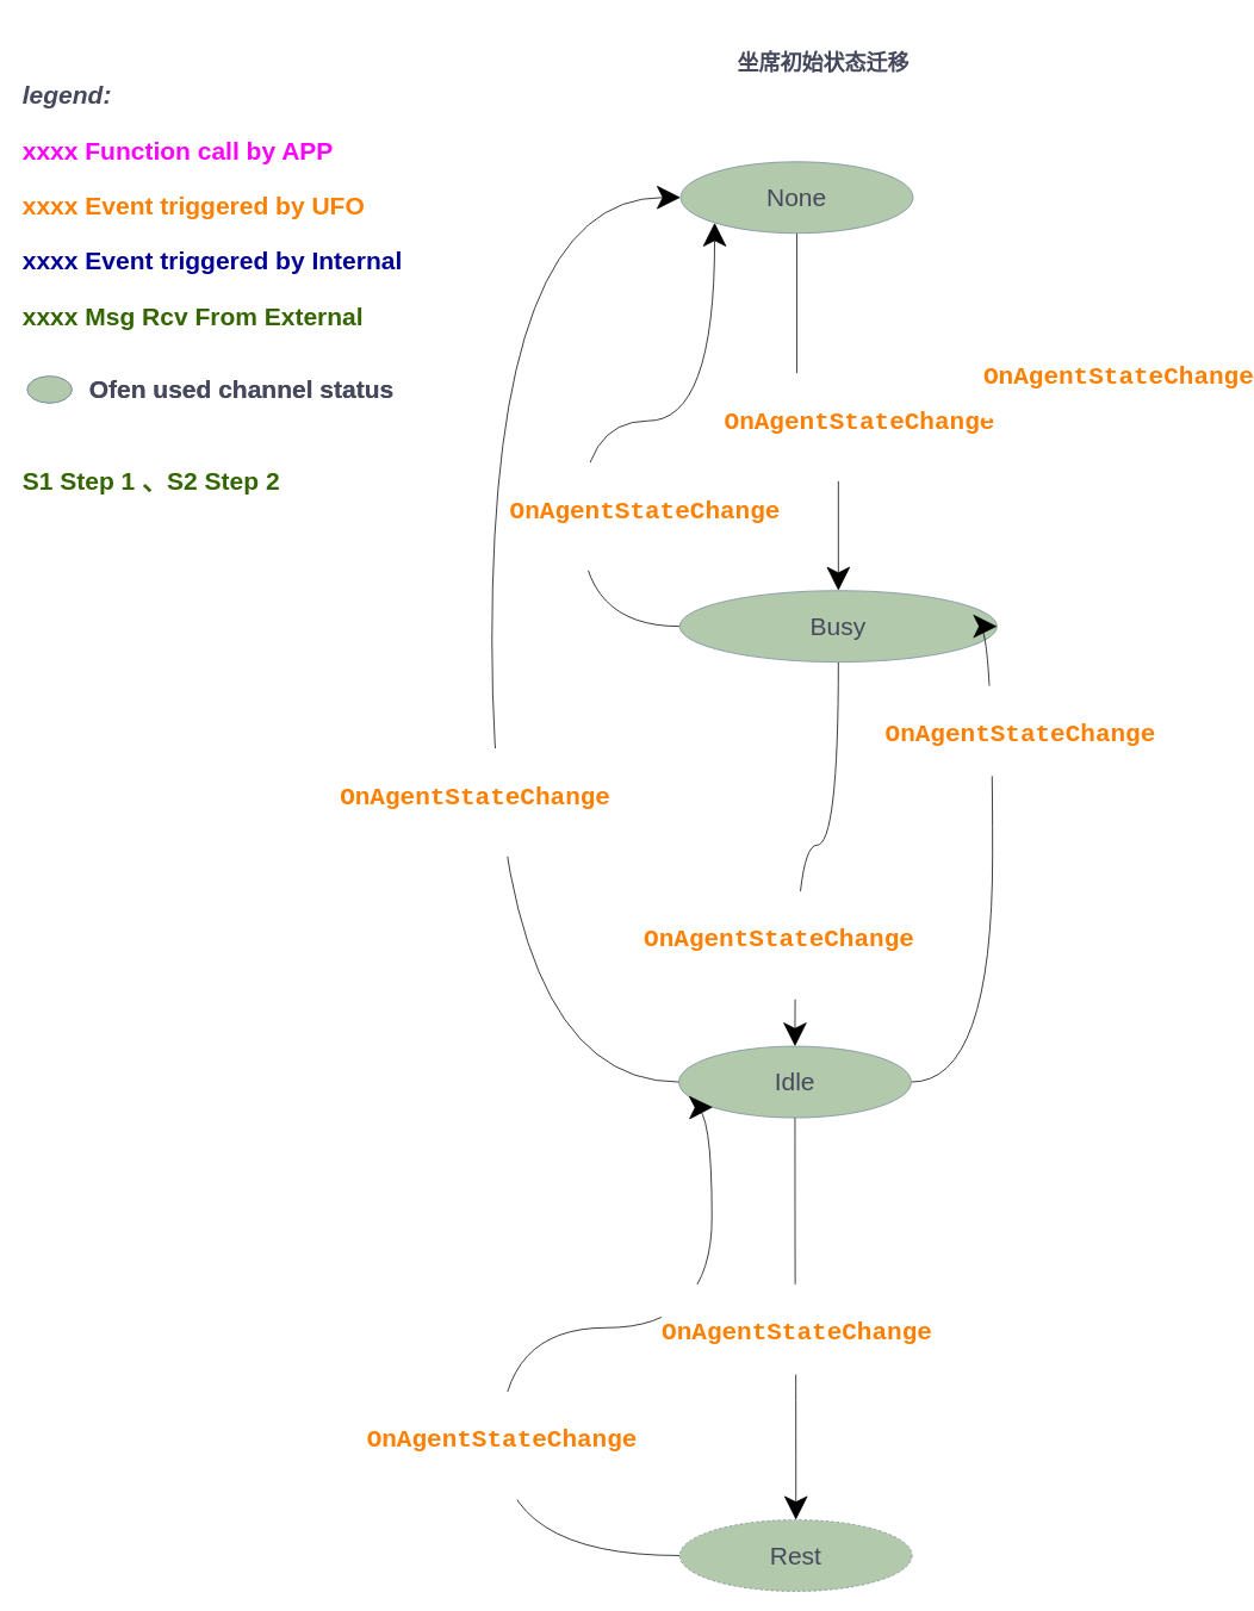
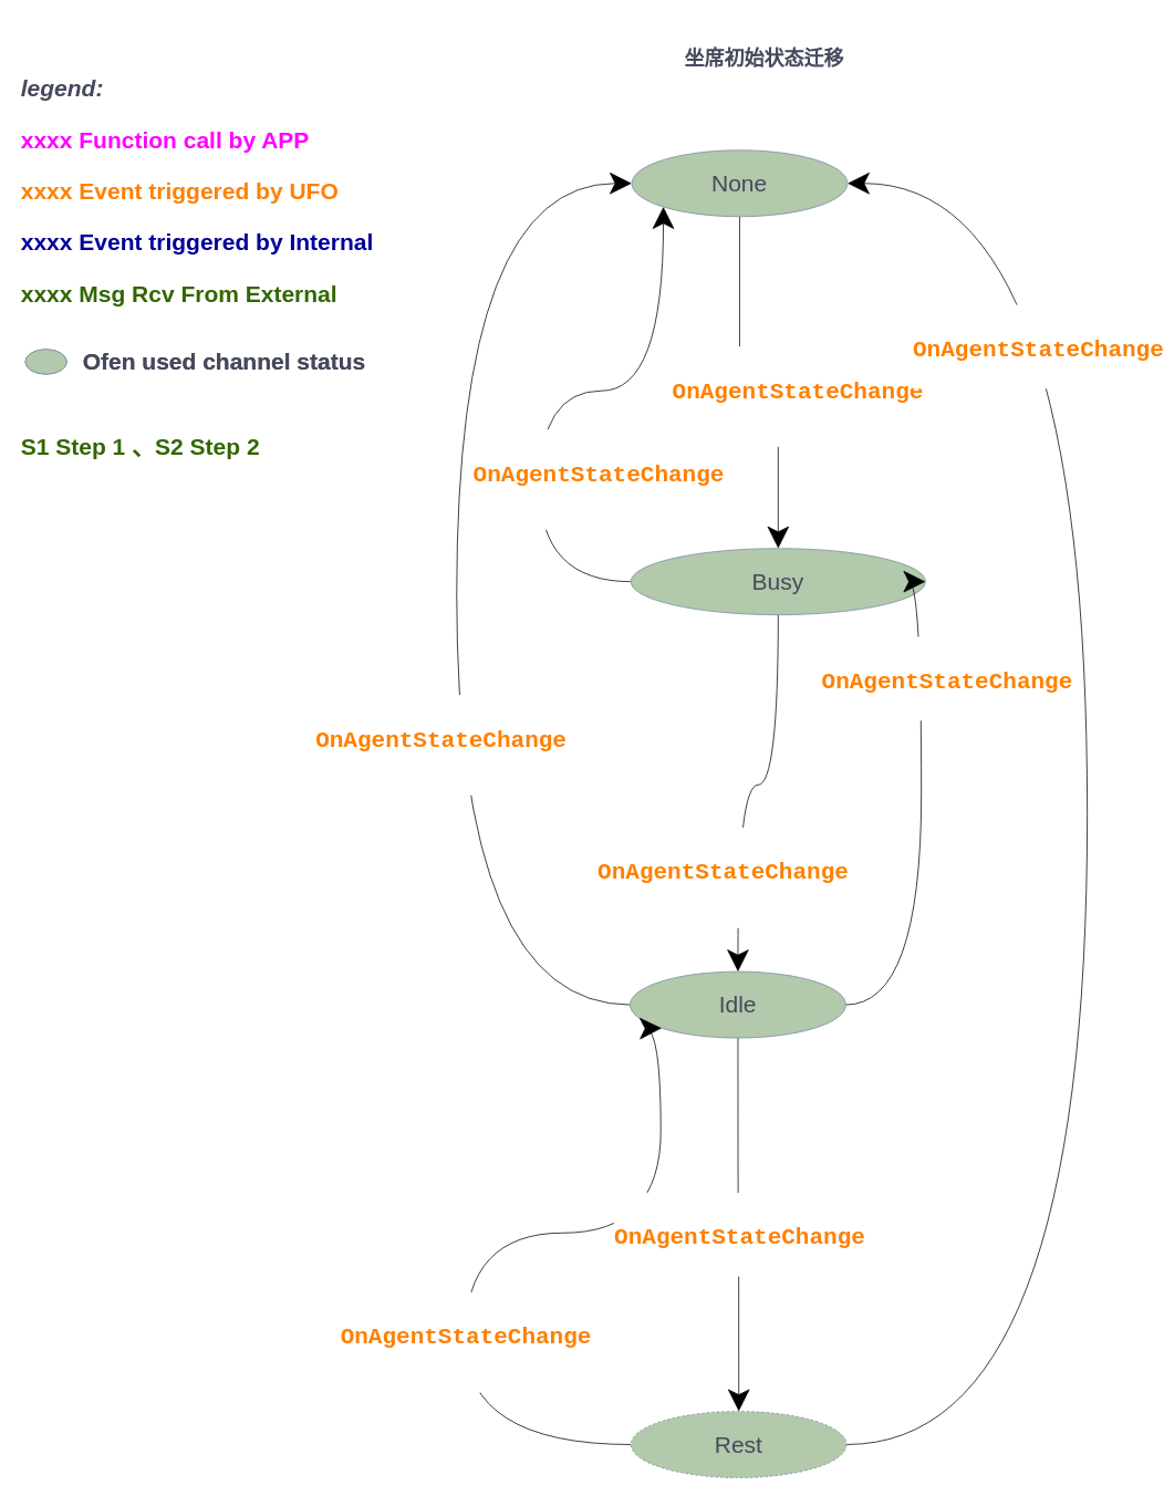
  <mxCell id="0" />
  <mxCell id="1" parent="0" />
  <mxCell id="2" value="&lt;h1 style=&quot;font-size: 28px&quot;&gt;&lt;font style=&quot;font-size: 28px&quot;&gt;&lt;br&gt;&lt;/font&gt;&lt;/h1&gt;&lt;p style=&quot;font-size: 28px&quot;&gt;&lt;font style=&quot;font-size: 28px&quot;&gt;&lt;b&gt;&lt;i&gt;legend:&lt;/i&gt;&lt;/b&gt;&lt;/font&gt;&lt;/p&gt;&lt;p style=&quot;font-size: 28px&quot;&gt;&lt;font color=&quot;#ff00ff&quot; style=&quot;font-size: 28px&quot;&gt;&lt;b&gt;xxxx Function call by APP&lt;/b&gt;&lt;/font&gt;&lt;/p&gt;&lt;p style=&quot;font-size: 28px&quot;&gt;&lt;font style=&quot;font-size: 28px&quot;&gt;&lt;b style=&quot;color: rgb(255 , 128 , 0)&quot;&gt;xxxx Event triggered&amp;nbsp;by UFO&lt;/b&gt;&lt;font color=&quot;#ff00ff&quot; style=&quot;font-size: 28px&quot;&gt;&lt;b&gt;&lt;br&gt;&lt;/b&gt;&lt;/font&gt;&lt;/font&gt;&lt;/p&gt;&lt;p style=&quot;font-size: 28px&quot;&gt;&lt;b&gt;&lt;font style=&quot;font-size: 28px&quot;&gt;&lt;font color=&quot;#000099&quot; style=&quot;font-size: 28px&quot;&gt;xxxx Event triggered&amp;nbsp;by Internal&lt;/font&gt;&lt;font color=&quot;#ff00ff&quot; style=&quot;font-size: 28px&quot;&gt;&lt;br&gt;&lt;/font&gt;&lt;/font&gt;&lt;/b&gt;&lt;/p&gt;&lt;p style=&quot;font-size: 28px&quot;&gt;&lt;font color=&quot;#336600&quot; style=&quot;font-size: 28px&quot;&gt;&lt;b&gt;xxxx Msg Rcv From External&lt;/b&gt;&lt;/font&gt;&lt;/p&gt;&lt;p style=&quot;font-size: 28px&quot;&gt;&lt;font color=&quot;#336600&quot; style=&quot;font-size: 28px&quot;&gt;&lt;b&gt;&lt;br&gt;&lt;/b&gt;&lt;/font&gt;&lt;/p&gt;&lt;p style=&quot;font-size: 28px&quot;&gt;&lt;font color=&quot;#336600&quot; style=&quot;font-size: 28px&quot;&gt;&lt;b&gt;&lt;br&gt;&lt;/b&gt;&lt;/font&gt;&lt;/p&gt;&lt;p style=&quot;font-size: 28px&quot;&gt;&lt;font color=&quot;#336600&quot; style=&quot;font-size: 28px&quot;&gt;&lt;b&gt;S1 Step 1 、S2 Step 2&lt;/b&gt;&lt;/font&gt;&lt;/p&gt;&lt;p style=&quot;font-size: 28px&quot;&gt;&lt;font style=&quot;font-size: 28px&quot;&gt;&lt;br&gt;&lt;/font&gt;&lt;/p&gt;&lt;p style=&quot;font-size: 28px&quot;&gt;&lt;font color=&quot;#ff8000&quot; style=&quot;font-size: 28px&quot;&gt;&lt;br&gt;&lt;/font&gt;&lt;/p&gt;&lt;p style=&quot;font-size: 28px&quot;&gt;&lt;font color=&quot;#ff8000&quot; style=&quot;font-size: 28px&quot;&gt;&lt;br&gt;&lt;/font&gt;&lt;/p&gt;&lt;p style=&quot;font-size: 28px&quot;&gt;&lt;br&gt;&lt;/p&gt;" style="text;html=1;strokeColor=none;fillColor=none;spacing=5;spacingTop=-20;whiteSpace=wrap;overflow=hidden;rounded=0;fontColor=#46495D;" parent="1" vertex="1"><mxGeometry x="20" y="20" width="661" height="560" as="geometry" /></mxCell>
  <mxCell id="3" value="&lt;font size=&quot;1&quot;&gt;&lt;b style=&quot;font-size: 28px&quot;&gt;Ofen used channel status&lt;/b&gt;&lt;/font&gt;" style="text;html=1;align=center;verticalAlign=middle;whiteSpace=wrap;rounded=0;strokeWidth=5;fontColor=#46495D;" parent="1" vertex="1"><mxGeometry x="70" y="420" width="400" height="30" as="geometry" /></mxCell>
  <mxCell id="4" value="" style="ellipse;whiteSpace=wrap;html=1;fillColor=#B2C9AB;strokeColor=#788AA3;strokeWidth=1;fontColor=#46495D;" parent="1" vertex="1"><mxGeometry x="30" y="420" width="50" height="30" as="geometry" /></mxCell>
  <mxCell id="5" style="edgeStyle=orthogonalEdgeStyle;curved=1;rounded=0;orthogonalLoop=1;jettySize=auto;html=1;entryX=0;entryY=1;entryDx=0;entryDy=0;endSize=24;" edge="1" parent="1" source="7" target="23"><mxGeometry relative="1" as="geometry"><Array as="points"><mxPoint x="650" y="700" /><mxPoint x="650" y="470" /><mxPoint x="799" y="470" /></Array></mxGeometry></mxCell>
  <mxCell id="6" style="edgeStyle=orthogonalEdgeStyle;curved=1;rounded=0;orthogonalLoop=1;jettySize=auto;html=1;endSize=24;" edge="1" parent="1" source="7" target="14"><mxGeometry relative="1" as="geometry" /></mxCell>
  <mxCell id="7" value="&lt;span style=&quot;font-size: 28px&quot;&gt;Busy&lt;/span&gt;" style="ellipse;whiteSpace=wrap;html=1;fillColor=#B2C9AB;strokeColor=#788AA3;fontColor=#46495D;" parent="1" vertex="1"><mxGeometry x="760" y="660" width="355" height="80" as="geometry" /></mxCell>
  <mxCell id="8" value="&lt;h1&gt;坐席初始状态迁移&lt;/h1&gt;&lt;p style=&quot;font-size: 20px&quot;&gt;&lt;br&gt;&lt;/p&gt;&lt;p style=&quot;font-size: 20px&quot;&gt;&lt;br&gt;&lt;/p&gt;&lt;p&gt;&lt;font color=&quot;#ff8000&quot;&gt;&lt;br&gt;&lt;/font&gt;&lt;/p&gt;&lt;p&gt;&lt;font color=&quot;#ff8000&quot;&gt;&lt;br&gt;&lt;/font&gt;&lt;/p&gt;&lt;p&gt;&lt;br&gt;&lt;/p&gt;" style="text;html=1;strokeColor=none;fillColor=none;spacing=5;spacingTop=-20;whiteSpace=wrap;overflow=hidden;rounded=0;fontColor=#46495D;" parent="1" vertex="1"><mxGeometry x="820" y="50" width="250" height="60" as="geometry" /></mxCell>
  <mxCell id="9" value="&lt;font size=&quot;1&quot;&gt;&lt;b style=&quot;font-size: 28px&quot;&gt;Ofen used channel status&lt;/b&gt;&lt;/font&gt;" style="text;html=1;align=center;verticalAlign=middle;whiteSpace=wrap;rounded=0;strokeWidth=5;fontColor=#46495D;" parent="1" vertex="1"><mxGeometry x="70" y="420" width="400" height="30" as="geometry" /></mxCell>
  <mxCell id="10" value="" style="ellipse;whiteSpace=wrap;html=1;fillColor=#B2C9AB;strokeColor=#788AA3;strokeWidth=1;fontColor=#46495D;" parent="1" vertex="1"><mxGeometry x="30" y="420" width="50" height="30" as="geometry" /></mxCell>
  <mxCell id="11" style="edgeStyle=orthogonalEdgeStyle;curved=1;rounded=0;orthogonalLoop=1;jettySize=auto;html=1;entryX=0;entryY=0.5;entryDx=0;entryDy=0;endSize=24;" edge="1" parent="1" source="14" target="23"><mxGeometry relative="1" as="geometry"><Array as="points"><mxPoint x="550" y="1210" /><mxPoint x="550" y="220" /></Array></mxGeometry></mxCell>
  <mxCell id="12" style="edgeStyle=orthogonalEdgeStyle;curved=1;rounded=0;orthogonalLoop=1;jettySize=auto;html=1;endSize=24;" edge="1" parent="1" source="14" target="19"><mxGeometry relative="1" as="geometry" /></mxCell>
  <mxCell id="13" style="edgeStyle=orthogonalEdgeStyle;curved=1;rounded=0;orthogonalLoop=1;jettySize=auto;html=1;entryX=1;entryY=0.5;entryDx=0;entryDy=0;endSize=24;exitX=1;exitY=0.5;exitDx=0;exitDy=0;" edge="1" parent="1" source="14" target="7"><mxGeometry relative="1" as="geometry"><Array as="points"><mxPoint x="1110" y="1210" /><mxPoint x="1110" y="700" /></Array></mxGeometry></mxCell>
  <mxCell id="14" value="&lt;span style=&quot;font-size: 28px&quot;&gt;Idle&lt;/span&gt;" style="ellipse;whiteSpace=wrap;html=1;fillColor=#B2C9AB;strokeColor=#788AA3;fontColor=#46495D;" parent="1" vertex="1"><mxGeometry x="759" y="1170" width="260" height="80" as="geometry" /></mxCell>
  <mxCell id="15" value="&lt;div style=&quot;font-family: &amp;#34;consolas&amp;#34; , &amp;#34;courier new&amp;#34; , monospace ; line-height: 19px ; font-size: 28px&quot;&gt;&lt;div style=&quot;font-family: &amp;#34;consolas&amp;#34; , &amp;#34;courier new&amp;#34; , monospace ; line-height: 19px&quot;&gt;&lt;h1 class=&quot;topictitle1&quot;&gt;&lt;span style=&quot;color: rgb(255 , 128 , 0) ; font-size: 28px&quot;&gt;OnAgentStateChange&lt;/span&gt;&lt;br&gt;&lt;/h1&gt;&lt;div&gt;&lt;br&gt;&lt;/div&gt;&lt;/div&gt;&lt;/div&gt;" style="edgeLabel;html=1;align=center;verticalAlign=middle;resizable=0;points=[];fontSize=15;fontColor=#46495D;fontStyle=1;" parent="1" vertex="1" connectable="0"><mxGeometry x="550" y="850" as="geometry"><mxPoint x="320" y="206" as="offset" /></mxGeometry></mxCell>
+ <mxCell id="16" style="edgeStyle=orthogonalEdgeStyle;curved=1;rounded=0;orthogonalLoop=1;jettySize=auto;html=1;entryX=1;entryY=0.5;entryDx=0;entryDy=0;endSize=24;" edge="1" parent="1" source="19" target="23"><mxGeometry relative="1" as="geometry"><Array as="points"><mxPoint x="1310" y="1740" /><mxPoint x="1310" y="220" /></Array></mxGeometry></mxCell>
  <mxCell id="17" value="&lt;div style=&quot;font-family: &amp;#34;consolas&amp;#34; , &amp;#34;courier new&amp;#34; , monospace ; line-height: 19px ; font-size: 28px&quot;&gt;&lt;div style=&quot;font-family: &amp;#34;consolas&amp;#34; , &amp;#34;courier new&amp;#34; , monospace ; line-height: 19px&quot;&gt;&lt;h1 class=&quot;topictitle1&quot;&gt;&lt;span style=&quot;color: rgb(255 , 128 , 0) ; font-size: 28px&quot;&gt;OnAgentStateChange&lt;/span&gt;&lt;br&gt;&lt;/h1&gt;&lt;/div&gt;&lt;/div&gt;" style="edgeLabel;html=1;align=center;verticalAlign=middle;resizable=0;points=[];fontSize=15;fontColor=#46495D;fontStyle=1;" parent="1" vertex="1" connectable="0"><mxGeometry x="820" y="610" as="geometry"><mxPoint x="320" y="206" as="offset" /></mxGeometry></mxCell>
  <mxCell id="18" style="edgeStyle=orthogonalEdgeStyle;curved=1;rounded=0;orthogonalLoop=1;jettySize=auto;html=1;entryX=0;entryY=1;entryDx=0;entryDy=0;endSize=24;" edge="1" parent="1" source="19" target="14"><mxGeometry relative="1" as="geometry"><Array as="points"><mxPoint x="560" y="1740" /><mxPoint x="560" y="1485" /><mxPoint x="796" y="1485" /></Array></mxGeometry></mxCell>
  <mxCell id="19" value="&lt;span style=&quot;font-size: 28px&quot;&gt;Rest&lt;/span&gt;" style="ellipse;whiteSpace=wrap;html=1;fillColor=#B2C9AB;strokeColor=#788AA3;fontColor=#46495D;dashed=1;" parent="1" vertex="1"><mxGeometry x="760" y="1700" width="260" height="80" as="geometry" /></mxCell>
  <mxCell id="20" value="&lt;div style=&quot;font-family: &amp;#34;consolas&amp;#34; , &amp;#34;courier new&amp;#34; , monospace ; line-height: 19px ; font-size: 28px&quot;&gt;&lt;div style=&quot;font-family: &amp;#34;consolas&amp;#34; , &amp;#34;courier new&amp;#34; , monospace ; line-height: 19px&quot;&gt;&lt;h1 class=&quot;topictitle1&quot;&gt;&lt;span style=&quot;color: rgb(255 , 128 , 0) ; font-size: 28px&quot;&gt;OnAgentStateChange&lt;/span&gt;&lt;br&gt;&lt;/h1&gt;&lt;/div&gt;&lt;/div&gt;" style="edgeLabel;html=1;align=center;verticalAlign=middle;resizable=0;points=[];fontSize=15;fontColor=#46495D;fontStyle=1;" parent="1" vertex="1" connectable="0"><mxGeometry x="570" y="1280" as="geometry"><mxPoint x="320" y="206" as="offset" /></mxGeometry></mxCell>
  <mxCell id="21" value="&lt;div style=&quot;font-family: &amp;#34;consolas&amp;#34; , &amp;#34;courier new&amp;#34; , monospace ; line-height: 19px ; font-size: 28px&quot;&gt;&lt;div style=&quot;font-family: &amp;#34;consolas&amp;#34; , &amp;#34;courier new&amp;#34; , monospace ; line-height: 19px&quot;&gt;&lt;h1 class=&quot;topictitle1&quot;&gt;&lt;span style=&quot;color: rgb(255 , 128 , 0) ; font-size: 28px&quot;&gt;OnAgentStateChange&lt;/span&gt;&lt;br&gt;&lt;/h1&gt;&lt;div&gt;&lt;br&gt;&lt;/div&gt;&lt;/div&gt;&lt;/div&gt;" style="edgeLabel;html=1;align=center;verticalAlign=middle;resizable=0;points=[];fontSize=15;fontColor=#46495D;fontStyle=1;" parent="1" vertex="1" connectable="0"><mxGeometry x="240" y="1410" as="geometry"><mxPoint x="320" y="206" as="offset" /></mxGeometry></mxCell>
  <mxCell id="22" style="edgeStyle=orthogonalEdgeStyle;rounded=0;orthogonalLoop=1;jettySize=auto;html=1;entryX=0.5;entryY=0;entryDx=0;entryDy=0;endSize=24;" edge="1" parent="1" source="23" target="7"><mxGeometry relative="1" as="geometry" /></mxCell>
  <mxCell id="23" value="&lt;span style=&quot;font-size: 28px&quot;&gt;None&lt;/span&gt;" style="ellipse;whiteSpace=wrap;html=1;fillColor=#B2C9AB;strokeColor=#788AA3;fontColor=#46495D;" vertex="1" parent="1"><mxGeometry x="761" y="180" width="260" height="80" as="geometry" /></mxCell>
  <mxCell id="24" value="&lt;div style=&quot;font-family: &amp;#34;consolas&amp;#34; , &amp;#34;courier new&amp;#34; , monospace ; line-height: 19px ; font-size: 28px&quot;&gt;&lt;div style=&quot;font-family: &amp;#34;consolas&amp;#34; , &amp;#34;courier new&amp;#34; , monospace ; line-height: 19px&quot;&gt;&lt;h1 class=&quot;topictitle1&quot;&gt;&lt;span style=&quot;color: rgb(255 , 128 , 0) ; font-size: 28px&quot;&gt;OnAgentStateChange&lt;/span&gt;&lt;br&gt;&lt;/h1&gt;&lt;div&gt;&lt;br&gt;&lt;/div&gt;&lt;/div&gt;&lt;/div&gt;" style="edgeLabel;html=1;align=center;verticalAlign=middle;resizable=0;points=[];fontSize=15;fontColor=#46495D;fontStyle=1;" vertex="1" connectable="0" parent="1"><mxGeometry x="640" y="270" as="geometry"><mxPoint x="320" y="206" as="offset" /></mxGeometry></mxCell>
  <mxCell id="25" value="&lt;div style=&quot;font-family: &amp;#34;consolas&amp;#34; , &amp;#34;courier new&amp;#34; , monospace ; line-height: 19px ; font-size: 28px&quot;&gt;&lt;div style=&quot;font-family: &amp;#34;consolas&amp;#34; , &amp;#34;courier new&amp;#34; , monospace ; line-height: 19px&quot;&gt;&lt;h1 class=&quot;topictitle1&quot;&gt;&lt;span style=&quot;color: rgb(255 , 128 , 0) ; font-size: 28px&quot;&gt;OnAgentStateChange&lt;/span&gt;&lt;br&gt;&lt;/h1&gt;&lt;/div&gt;&lt;/div&gt;" style="edgeLabel;html=1;align=center;verticalAlign=middle;resizable=0;points=[];fontSize=15;fontColor=#46495D;fontStyle=1;" vertex="1" connectable="0" parent="1"><mxGeometry x="930" y="210" as="geometry"><mxPoint x="320" y="206" as="offset" /></mxGeometry></mxCell>
  <mxCell id="26" value="&lt;div style=&quot;font-family: &amp;#34;consolas&amp;#34; , &amp;#34;courier new&amp;#34; , monospace ; line-height: 19px ; font-size: 28px&quot;&gt;&lt;div style=&quot;font-family: &amp;#34;consolas&amp;#34; , &amp;#34;courier new&amp;#34; , monospace ; line-height: 19px&quot;&gt;&lt;h1 class=&quot;topictitle1&quot;&gt;&lt;span style=&quot;color: rgb(255 , 128 , 0) ; font-size: 28px&quot;&gt;OnAgentStateChange&lt;/span&gt;&lt;br&gt;&lt;/h1&gt;&lt;div&gt;&lt;br&gt;&lt;/div&gt;&lt;/div&gt;&lt;/div&gt;" style="edgeLabel;html=1;align=center;verticalAlign=middle;resizable=0;points=[];fontSize=15;fontColor=#46495D;fontStyle=1;" vertex="1" connectable="0" parent="1"><mxGeometry x="210" y="690" as="geometry"><mxPoint x="320" y="206" as="offset" /></mxGeometry></mxCell>
  <mxCell id="27" value="&lt;div style=&quot;font-family: &amp;#34;consolas&amp;#34; , &amp;#34;courier new&amp;#34; , monospace ; line-height: 19px ; font-size: 28px&quot;&gt;&lt;div style=&quot;font-family: &amp;#34;consolas&amp;#34; , &amp;#34;courier new&amp;#34; , monospace ; line-height: 19px&quot;&gt;&lt;h1 class=&quot;topictitle1&quot;&gt;&lt;span style=&quot;color: rgb(255 , 128 , 0) ; font-size: 28px&quot;&gt;OnAgentStateChange&lt;/span&gt;&lt;br&gt;&lt;/h1&gt;&lt;div&gt;&lt;br&gt;&lt;/div&gt;&lt;/div&gt;&lt;/div&gt;" style="edgeLabel;html=1;align=center;verticalAlign=middle;resizable=0;points=[];fontSize=15;fontColor=#46495D;fontStyle=1;" vertex="1" connectable="0" parent="1"><mxGeometry x="400" y="370" as="geometry"><mxPoint x="320" y="206" as="offset" /></mxGeometry></mxCell>
